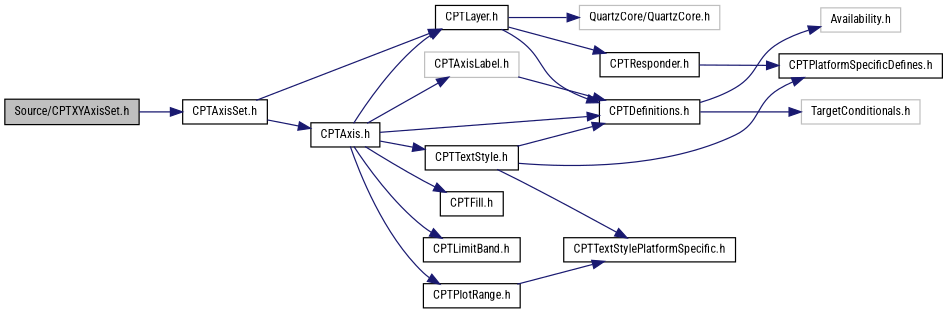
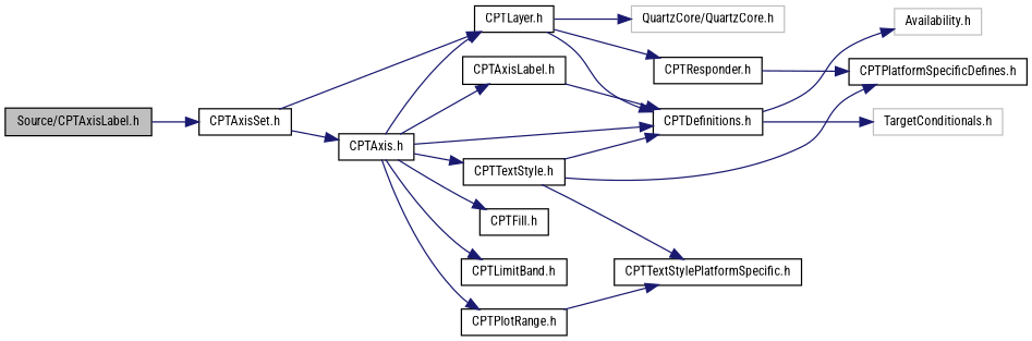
  digraph {
    fontname="Roboto Condensed"
    rankdir=LR
    node [color=black fontname="Roboto Condensed" fontsize=10 shape=record]
    edge [color=midnightblue fontname="Roboto Condensed" fontsize=10 labelfontname="Lucinda Grande" labelfontsize=10 style=solid]
-   n1 [fillcolor=grey75 fontcolor=black height=0.2 label="Source/CPTXYAxisSet.h" style=filled width=0.4]
+   n1 [fillcolor=grey75 fontcolor=black height=0.2 label="Source/CPTAxisLabel.h" style=filled width=0.4]
    n2 [height=0.2 label="CPTAxisSet.h" width=0.4]
    n3 [height=0.2 label="CPTLayer.h" width=0.4]
    n4 [height=0.2 label="CPTAxis.h" width=0.4]
    n5 [height=0.2 label="CPTResponder.h" width=0.4]
    n6 [color=grey75 height=0.2 label="QuartzCore/QuartzCore.h" width=0.4]
    n7 [height=0.2 label="CPTDefinitions.h" width=0.4]
-   n8 [color=grey75 height=0.2 label="CPTAxisLabel.h" width=0.4]
+   n8 [height=0.2 label="CPTAxisLabel.h" width=0.4]
    n9 [height=0.2 label="CPTFill.h" width=0.4]
    n10 [height=0.2 label="CPTLimitBand.h" width=0.4]
    n11 [height=0.2 label="CPTPlotRange.h" width=0.4]
    n12 [height=0.2 label="CPTTextStyle.h" width=0.4]
    n13 [height=0.2 label="CPTPlatformSpecificDefines.h" width=0.4]
    n14 [color=grey75 height=0.2 label="TargetConditionals.h" width=0.4]
    n15 [color=grey75 height=0.2 label="Availability.h" width=0.4]
    n16 [height=0.2 label="CPTTextStylePlatformSpecific.h" width=0.4]
    n1 -> n2
    n2 -> n3
    n2 -> n4
    n3 -> n5
    n3 -> n6
    n3 -> n7
    n4 -> n3
    n4 -> n7
    n4 -> n8
    n4 -> n9
    n4 -> n10
    n4 -> n11
    n4 -> n12
    n5 -> n13
    n7 -> n14
    n7 -> n15
    n8 -> n7
    n11 -> n16
    n12 -> n7
    n12 -> n13
    n12 -> n16
  }
